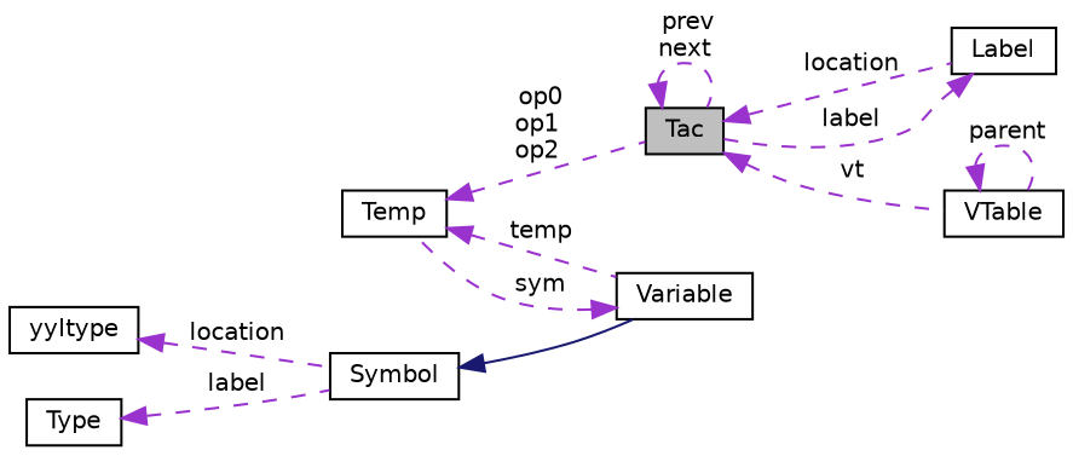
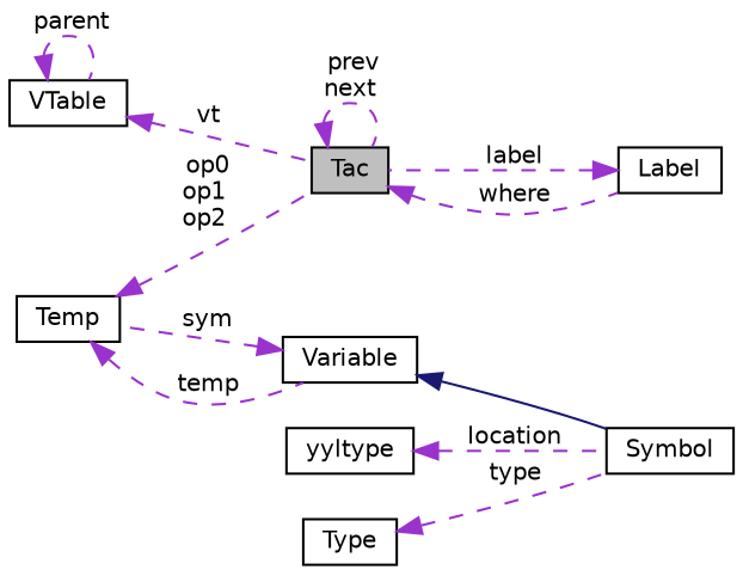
  digraph {
    rankdir=LR
    node [color=black fillcolor=white fontname=Helvetica fontsize=10 shape=record style=filled]
    edge [color=darkorchid3 dir=back fontname=Helvetica fontsize=10 labelfontname=Helvetica labelfontsize=10 style=dashed]
    n1 [fillcolor=grey75 fontcolor=black height=0.2 label=Tac width=0.4]
    n2 [height=0.2 label=Label width=0.4]
    n3 [height=0.2 label=Temp width=0.4]
    n4 [height=0.2 label=Variable width=0.4]
    n5 [height=0.2 label=Symbol width=0.4]
    n6 [height=0.2 label=yyltype width=0.4]
    n7 [height=0.2 label=Type width=0.4]
    n8 [height=0.2 label=VTable width=0.4]
    n1 -> n1 [label=" prev\nnext"]
-   n1 -> n2 [label=" location"]
+   n1 -> n2 [label=" where"]
    n2 -> n1 [label=" label"]
    n3 -> n1 [label=" op0\nop1\nop2"]
    n3 -> n4 [label=" temp"]
    n4 -> n3 [label=" sym"]
-   n5 -> n4 [color=midnightblue style=solid]
+   n4 -> n5 [color=midnightblue style=solid]
    n6 -> n5 [label=" location"]
-   n7 -> n5 [label=" label"]
-   n1 -> n8 [label=" vt"]
+   n7 -> n5 [label=" type"]
+   n8 -> n1 [label=" vt"]
    n8 -> n8 [label=" parent"]
  }
